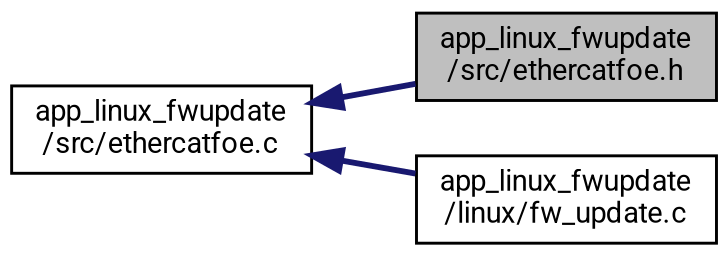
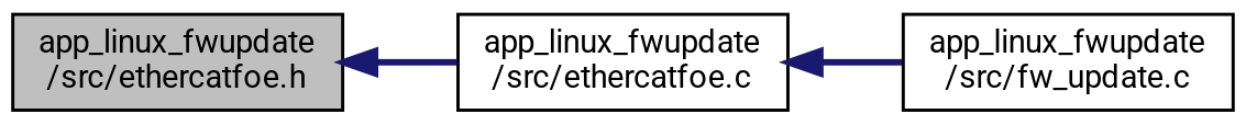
  digraph {
    fontname=Roboto
    rankdir=LR
    node [color=black fillcolor=white fontname=Roboto fontsize=10 shape=record style=filled]
    edge [color=midnightblue dir=back fontname=Roboto fontsize=10 labelfontname=Helvetica labelfontsize=10 style=bold]
    n1 [fillcolor=grey75 fontcolor=black height=0.2 label="app_linux_fwupdate\l/src/ethercatfoe.h" width=0.4]
    n2 [height=0.2 label="app_linux_fwupdate\l/src/ethercatfoe.c" width=0.4]
-   n3 [height=0.2 label="app_linux_fwupdate\l/linux/fw_update.c" width=0.4]
-   n2 -> n1
+   n3 [height=0.2 label="app_linux_fwupdate\l/src/fw_update.c" width=0.4]
+   n1 -> n2
    n2 -> n3
  }
